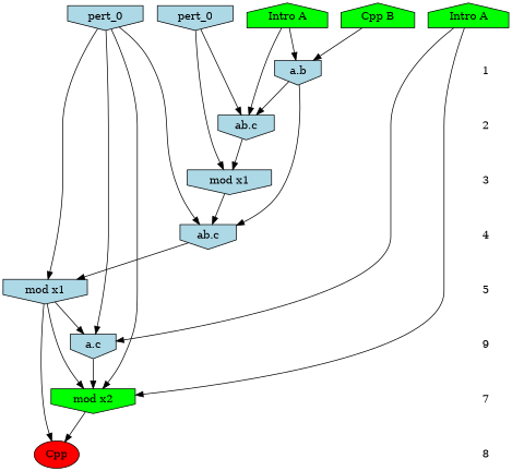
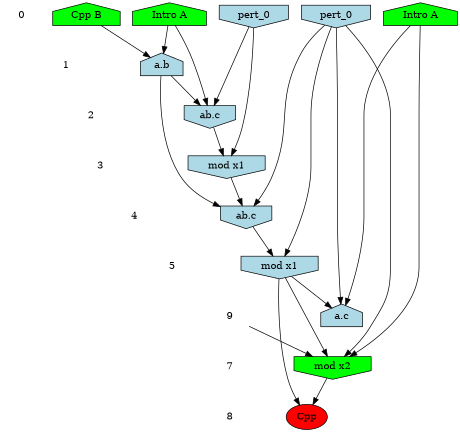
  digraph {
    ranksep=.5
    node [shape=plaintext style=filled]
+   0 [style=""]
    n2 [fillcolor=green label="Intro A" shape=house]
    n3 [fillcolor=green label="Intro A" shape=house]
    n4 [fillcolor=green label="Cpp B" shape=house]
    n5 [fillcolor=lightblue label=pert_0 shape=invhouse]
    n6 [fillcolor=lightblue label=pert_0 shape=invhouse]
    1 [style=""]
-   n8 [fillcolor=lightblue label="a.b" shape=invhouse]
+   n8 [fillcolor=lightblue label="a.b" shape=house]
    2 [style=""]
    n10 [fillcolor=lightblue label="ab.c" shape=invhouse]
    3 [style=""]
    n12 [fillcolor=lightblue label="mod x1" shape=invhouse]
    4 [style=""]
    n14 [fillcolor=lightblue label="ab.c" shape=invhouse]
    5 [style=""]
    n16 [fillcolor=lightblue label="mod x1" shape=invhouse]
    n17 [label=9 style=""]
-   n18 [fillcolor=lightblue label="a.c" shape=invhouse]
+   n18 [fillcolor=lightblue label="a.c" shape=house]
    7 [style=""]
    n20 [fillcolor=green label="mod x2" shape=invhouse]
    8 [style=""]
    n22 [fillcolor=red label=Cpp shape=""]
    subgraph sub_1 {
      rank=same
+     0
      n2
      n3
      n4
      n5
      n6
    }
    subgraph sub_2 {
      rank=same
      1
      n8
    }
    subgraph sub_3 {
      rank=same
      2
      n10
    }
    subgraph sub_4 {
      rank=same
      3
      n12
    }
    subgraph sub_5 {
      rank=same
      4
      n14
    }
    subgraph sub_6 {
      rank=same
      5
      n16
    }
    subgraph sub_7 {
      rank=same
      n17
      n18
    }
    subgraph sub_8 {
      rank=same
      7
      n20
    }
    subgraph sub_9 {
      rank=same
      8
      n22
    }
+   0 -> 1 [style=invis]
    n2 -> n18
    n2 -> n20
    n3 -> n8
    n3 -> n10
    n4 -> n8
    n5 -> n14
    n5 -> n16
    n5 -> n18
    n5 -> n20
    n6 -> n10
    n6 -> n12
    1 -> 2 [style=invis]
    n8 -> n10
    n8 -> n14
    2 -> 3 [style=invis]
    n10 -> n12
    3 -> 4 [style=invis]
    n12 -> n14
    4 -> 5 [style=invis]
    n14 -> n16
    5 -> n17 [style=invis]
    n16 -> n18
    n16 -> n20
    n16 -> n22
    n17 -> 7 [style=invis]
-   n18 -> n20
+   n17 -> n20
    7 -> 8 [style=invis]
    n20 -> n22
  }
